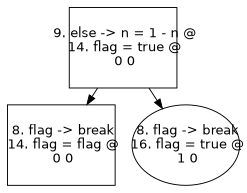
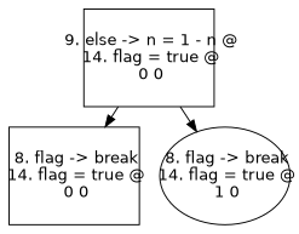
  digraph {
    ranksep=.25
    node [fixedsize=true fontname=Helvetica fontsize=14 peripheries=1 shape=box]
-   n1 [height=1.2 label=" 8. flag -> break\n 14. flag = flag @\n 0 0\n" width=1.6]
+   n1 [height=1.2 label=" 8. flag -> break\n 14. flag = true @\n 0 0\n" width=1.6]
    n2 [height=1.2 label=" 9. else -> n = 1 - n @\n 14. flag = true @\n 0 0\n" width=1.6]
-   n3 [height=1.2 label=" 8. flag -> break\n 16. flag = true @\n 1 0\n" shape=ellipse width=1.6]
+   n3 [height=1.2 label=" 8. flag -> break\n 14. flag = true @\n 1 0\n" shape=ellipse width=1.6]
    n2 -> n1
    n2 -> n3
  }
